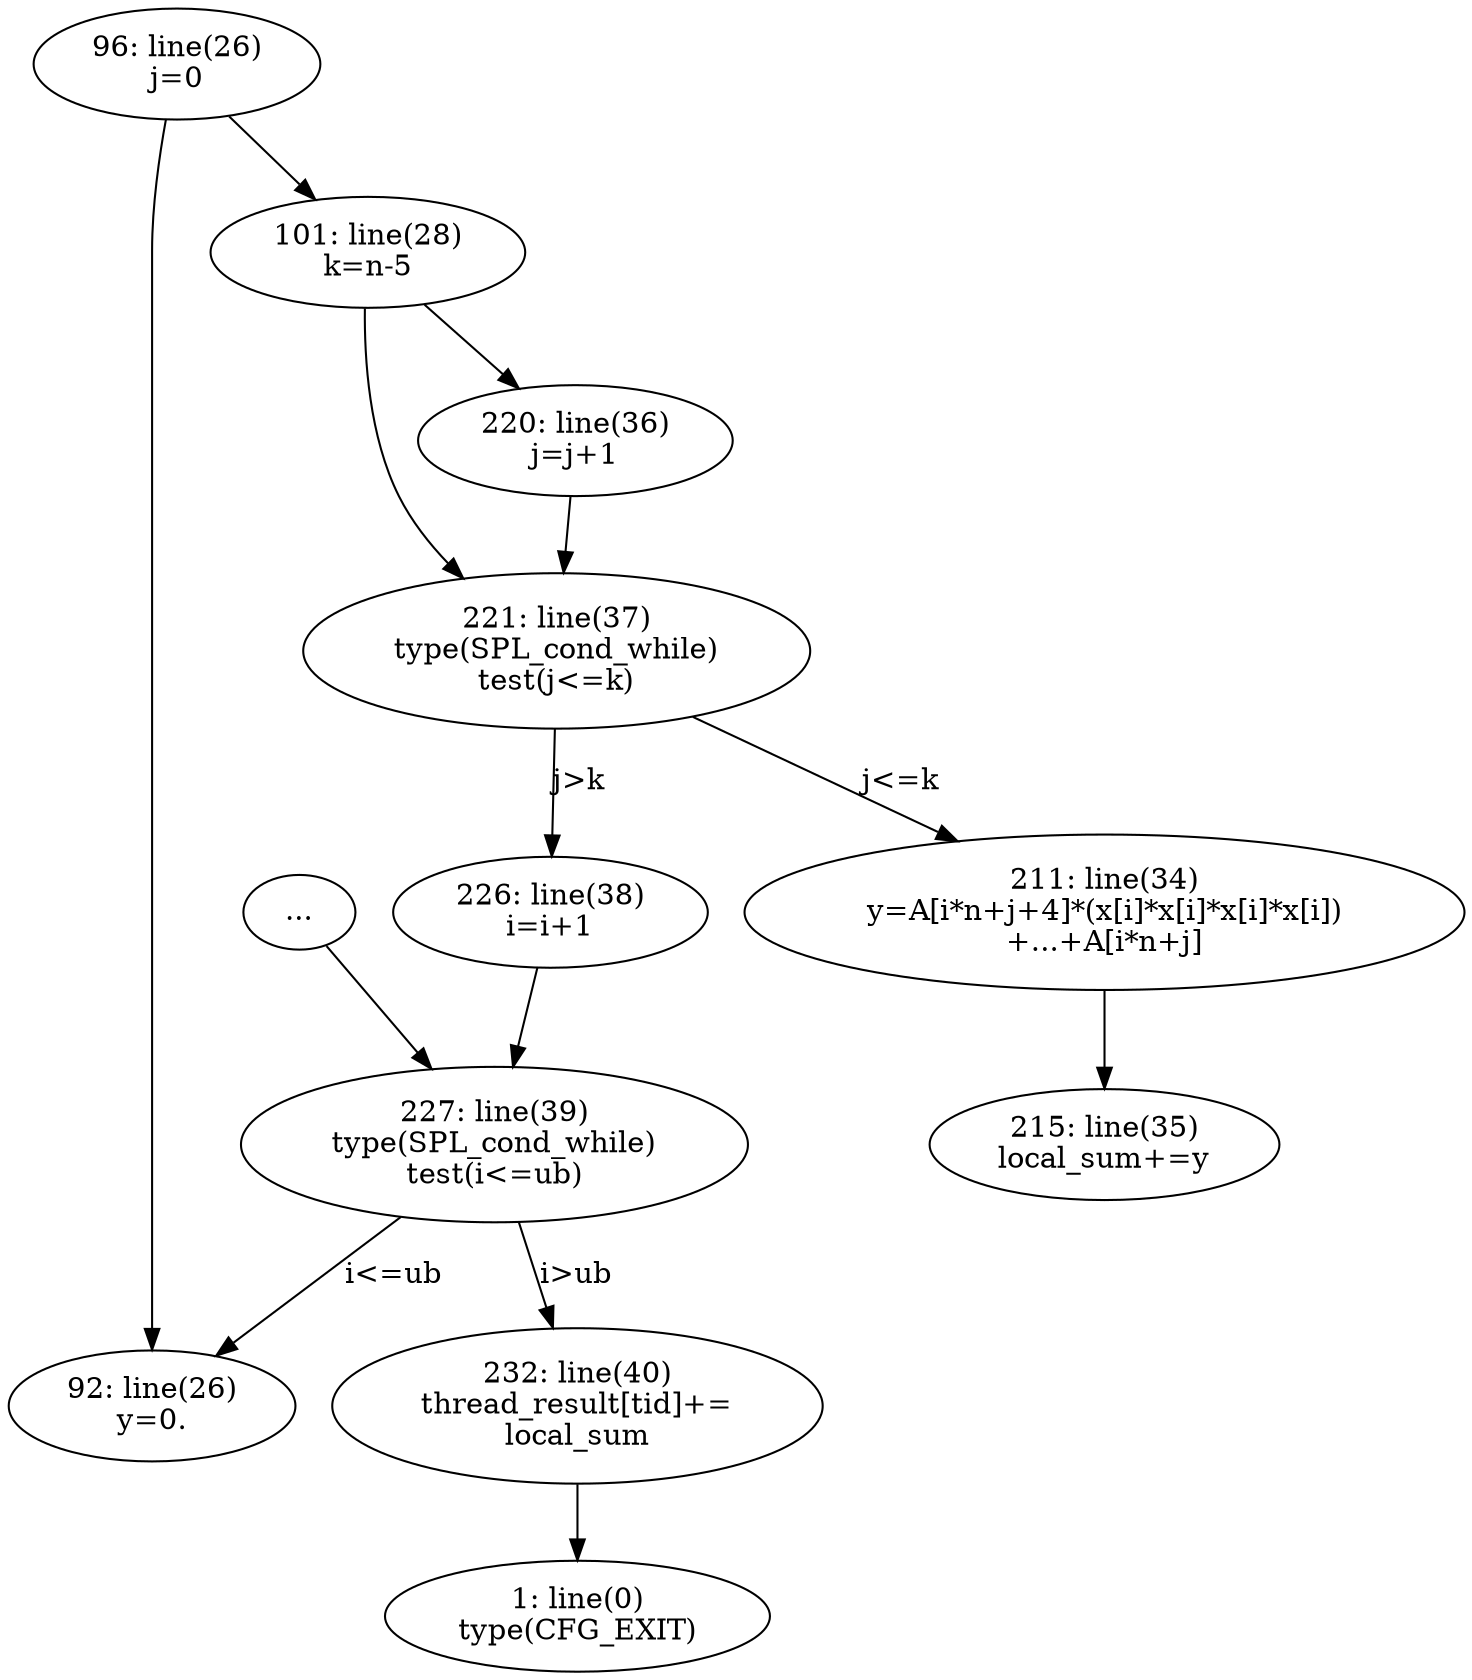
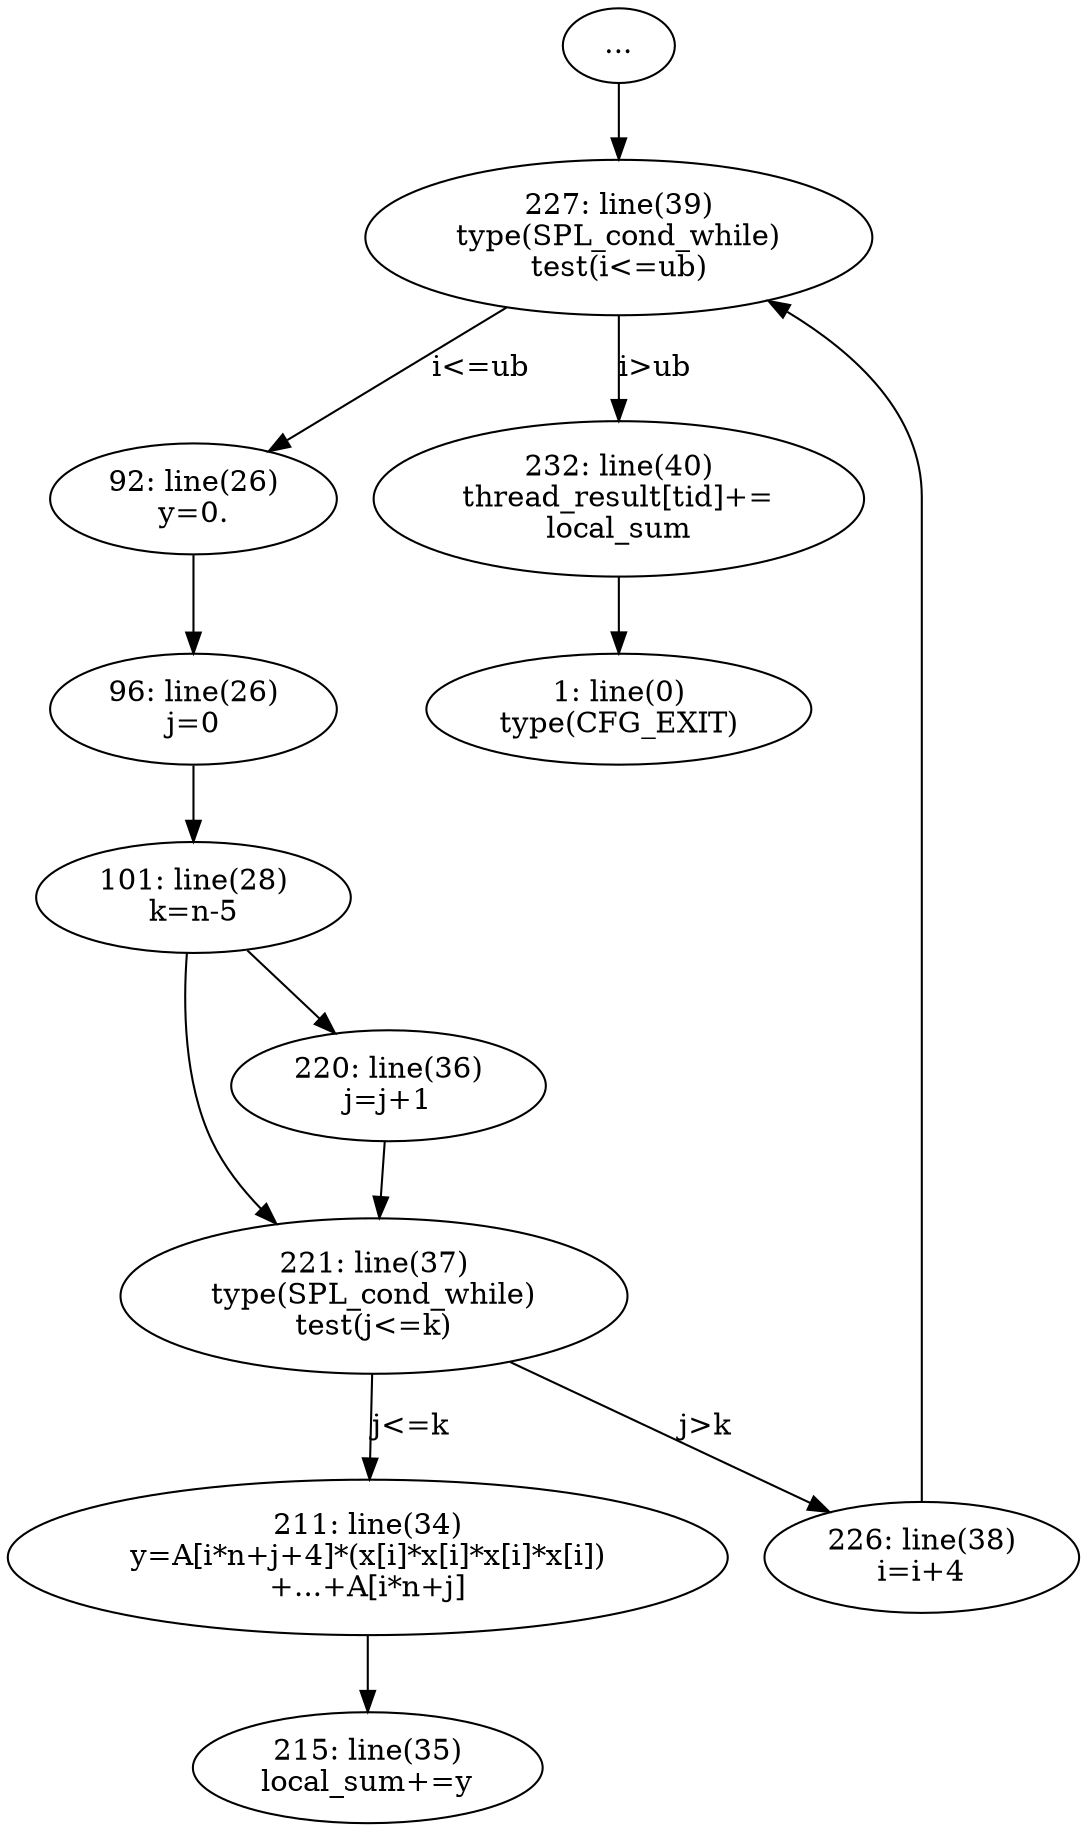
  digraph {
    n1 [label="..."]
    n2 [label="227: line(39)\ntype(SPL_cond_while)\ntest(i<=ub)"]
    n3 [label="92: line(26)\ny=0.\n"]
    n4 [label="232: line(40)\nthread_result[tid]+=\nlocal_sum\n"]
    n5 [label="96: line(26)\nj=0\n"]
    n6 [label="1: line(0)\ntype(CFG_EXIT)\n"]
    n7 [label="101: line(28)\nk=n-5\n"]
    n8 [label="221: line(37)\ntype(SPL_cond_while)\ntest(j<=k)"]
    n9 [label="220: line(36)\nj=j+1\n"]
    n10 [label="211: line(34)\ny=A[i*n+j+4]*(x[i]*x[i]*x[i]*x[i])\n+...+A[i*n+j]"]
-   n11 [label="226: line(38)\ni=i+1\n"]
+   n11 [label="226: line(38)\ni=i+4\n"]
    n12 [label="215: line(35)\nlocal_sum+=y\n"]
    n1 -> n2
    n2 -> n3 [label="i<=ub"]
    n2 -> n4 [label="i>ub"]
-   n5 -> n3
+   n3 -> n5
    n4 -> n6
    n5 -> n7
    n7 -> n8
    n7 -> n9
    n8 -> n10 [label="j<=k"]
    n8 -> n11 [label="j>k"]
    n9 -> n8
    n10 -> n12
    n11 -> n2
  }
